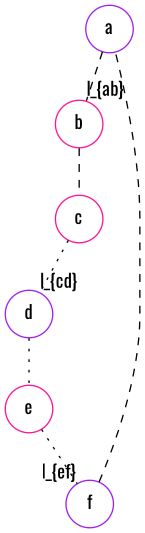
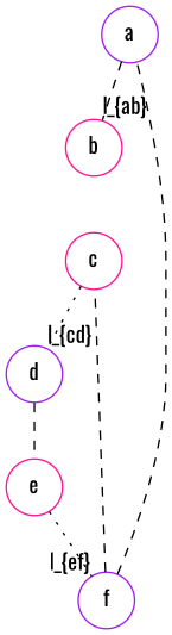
  graph {
    fontname=Oswald
    node [color=purple fontname=Oswald shape=circle]
    edge [fontname=Oswald style=dashed]
    n1 [label=a]
    n2 [color=deeppink label=b]
    n3 [color=deeppink label=c]
    n4 [label=d]
    n5 [color=deeppink label=e]
    n6 [label=f]
    n1 -- n2 [headlabel="l_{ab}" labelangle=-20 labeldistance=4]
-   n2 -- n3
+   n6 -- n3
    n3 -- n4 [headlabel="l_{cd}" labelangle=-20 labeldistance=4 style=dotted]
-   n4 -- n5 [style=dotted]
+   n4 -- n5
    n5 -- n6 [headlabel="l_{ef}" labelangle=-20 labeldistance=4 style=dotted]
    n6 -- n1
  }
